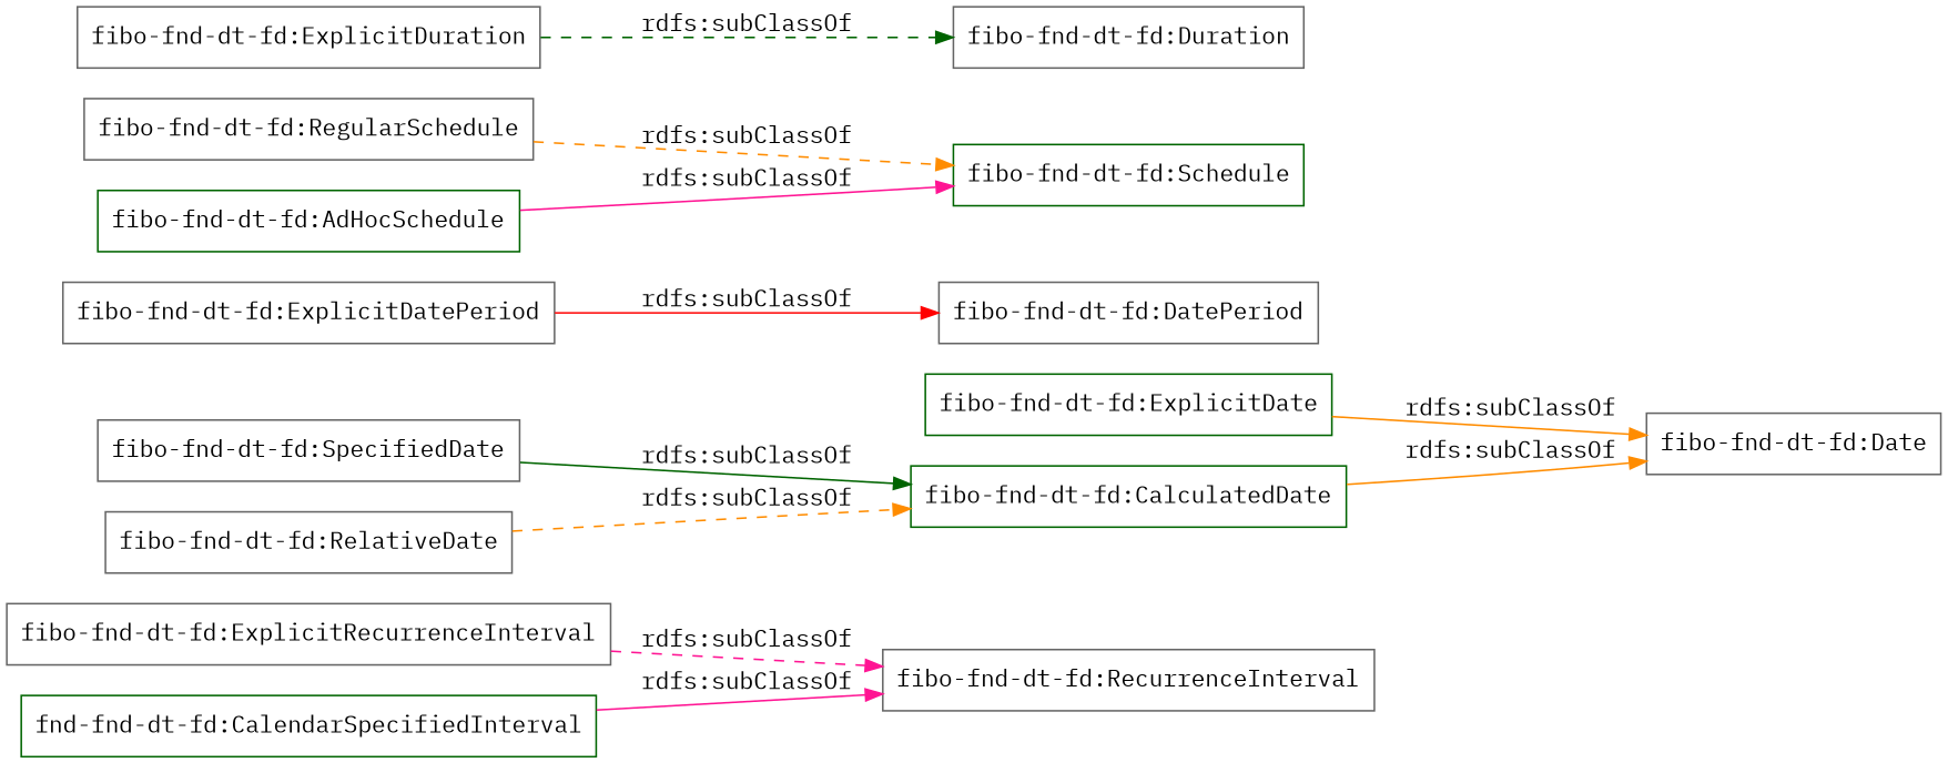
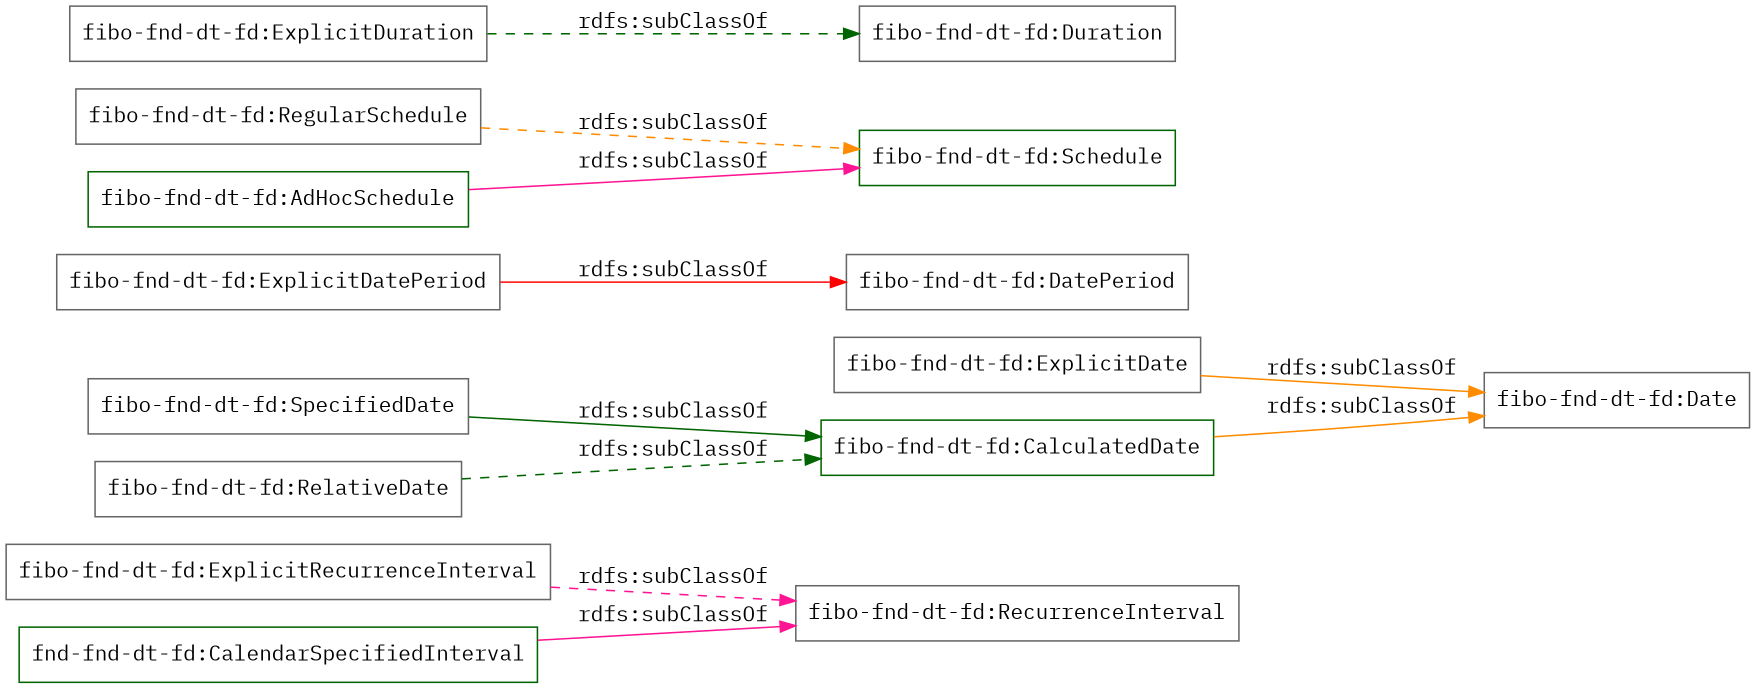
  digraph {
    fontname="IBM Plex Mono"
    rankdir=LR
    node [color=gray40 fontname="IBM Plex Mono" shape=rectangle]
    edge [color=deeppink fontname="IBM Plex Mono" style=solid]
    "fibo-fnd-dt-fd:ExplicitRecurrenceInterval"
    "fibo-fnd-dt-fd:RecurrenceInterval"
    "fibo-fnd-dt-fd:CalculatedDate" [color=darkgreen]
    "fibo-fnd-dt-fd:Date"
    "fibo-fnd-dt-fd:ExplicitDatePeriod"
    "fibo-fnd-dt-fd:DatePeriod"
    "fibo-fnd-dt-fd:SpecifiedDate"
-   "fibo-fnd-dt-fd:ExplicitDate" [color=darkgreen]
+   "fibo-fnd-dt-fd:ExplicitDate"
    "fibo-fnd-dt-fd:Schedule" [color=darkgreen]
    "fibo-fnd-dt-fd:RegularSchedule"
    "fibo-fnd-dt-fd:AdHocSchedule" [color=darkgreen]
    n12 [color=darkgreen label="fnd-fnd-dt-fd:CalendarSpecifiedInterval"]
    "fibo-fnd-dt-fd:ExplicitDuration"
    "fibo-fnd-dt-fd:Duration"
    "fibo-fnd-dt-fd:RelativeDate"
    "fibo-fnd-dt-fd:ExplicitRecurrenceInterval" -> "fibo-fnd-dt-fd:RecurrenceInterval" [label="rdfs:subClassOf" style=dashed]
    "fibo-fnd-dt-fd:CalculatedDate" -> "fibo-fnd-dt-fd:Date" [color=darkorange label="rdfs:subClassOf"]
    "fibo-fnd-dt-fd:ExplicitDatePeriod" -> "fibo-fnd-dt-fd:DatePeriod" [color=red label="rdfs:subClassOf"]
    "fibo-fnd-dt-fd:SpecifiedDate" -> "fibo-fnd-dt-fd:CalculatedDate" [color=darkgreen label="rdfs:subClassOf"]
    "fibo-fnd-dt-fd:ExplicitDate" -> "fibo-fnd-dt-fd:Date" [color=darkorange label="rdfs:subClassOf"]
    "fibo-fnd-dt-fd:RegularSchedule" -> "fibo-fnd-dt-fd:Schedule" [color=darkorange label="rdfs:subClassOf" style=dashed]
    "fibo-fnd-dt-fd:AdHocSchedule" -> "fibo-fnd-dt-fd:Schedule" [label="rdfs:subClassOf"]
    n12 -> "fibo-fnd-dt-fd:RecurrenceInterval" [label="rdfs:subClassOf"]
    "fibo-fnd-dt-fd:ExplicitDuration" -> "fibo-fnd-dt-fd:Duration" [color=darkgreen label="rdfs:subClassOf" style=dashed]
-   "fibo-fnd-dt-fd:RelativeDate" -> "fibo-fnd-dt-fd:CalculatedDate" [color=darkorange label="rdfs:subClassOf" style=dashed]
+   "fibo-fnd-dt-fd:RelativeDate" -> "fibo-fnd-dt-fd:CalculatedDate" [color=darkgreen label="rdfs:subClassOf" style=dashed]
  }
